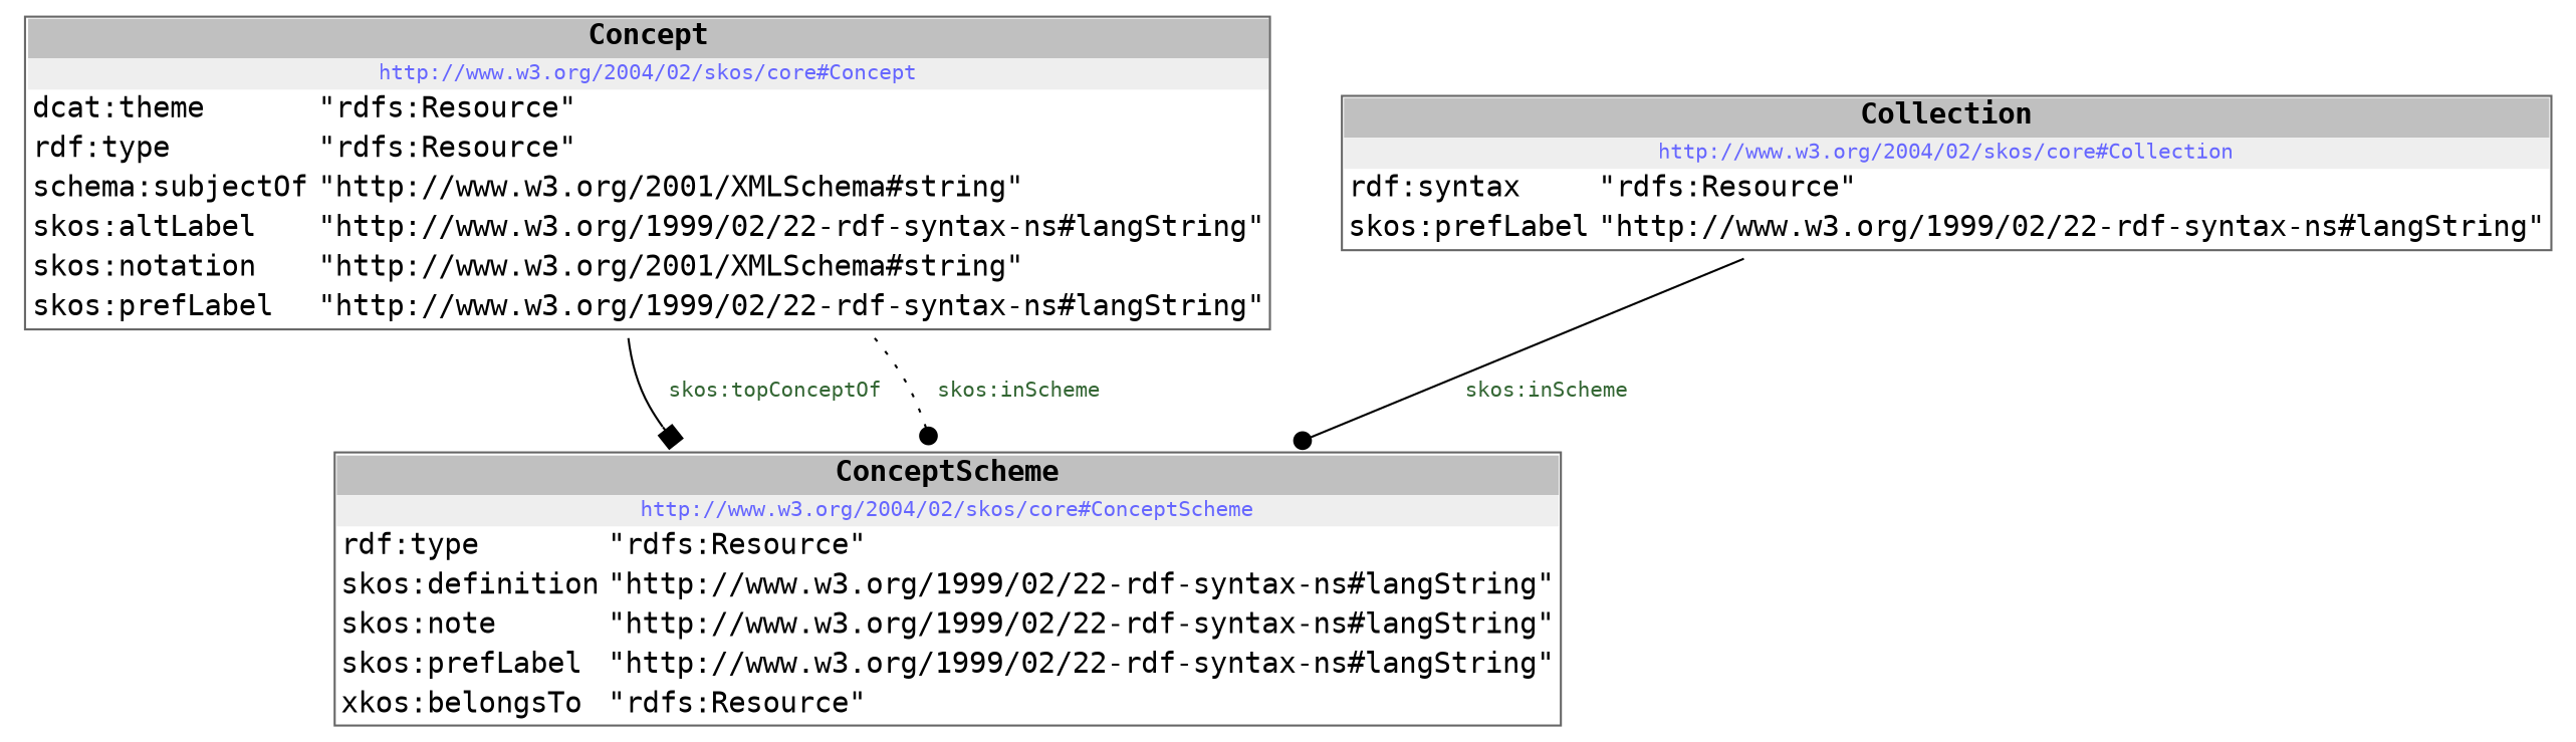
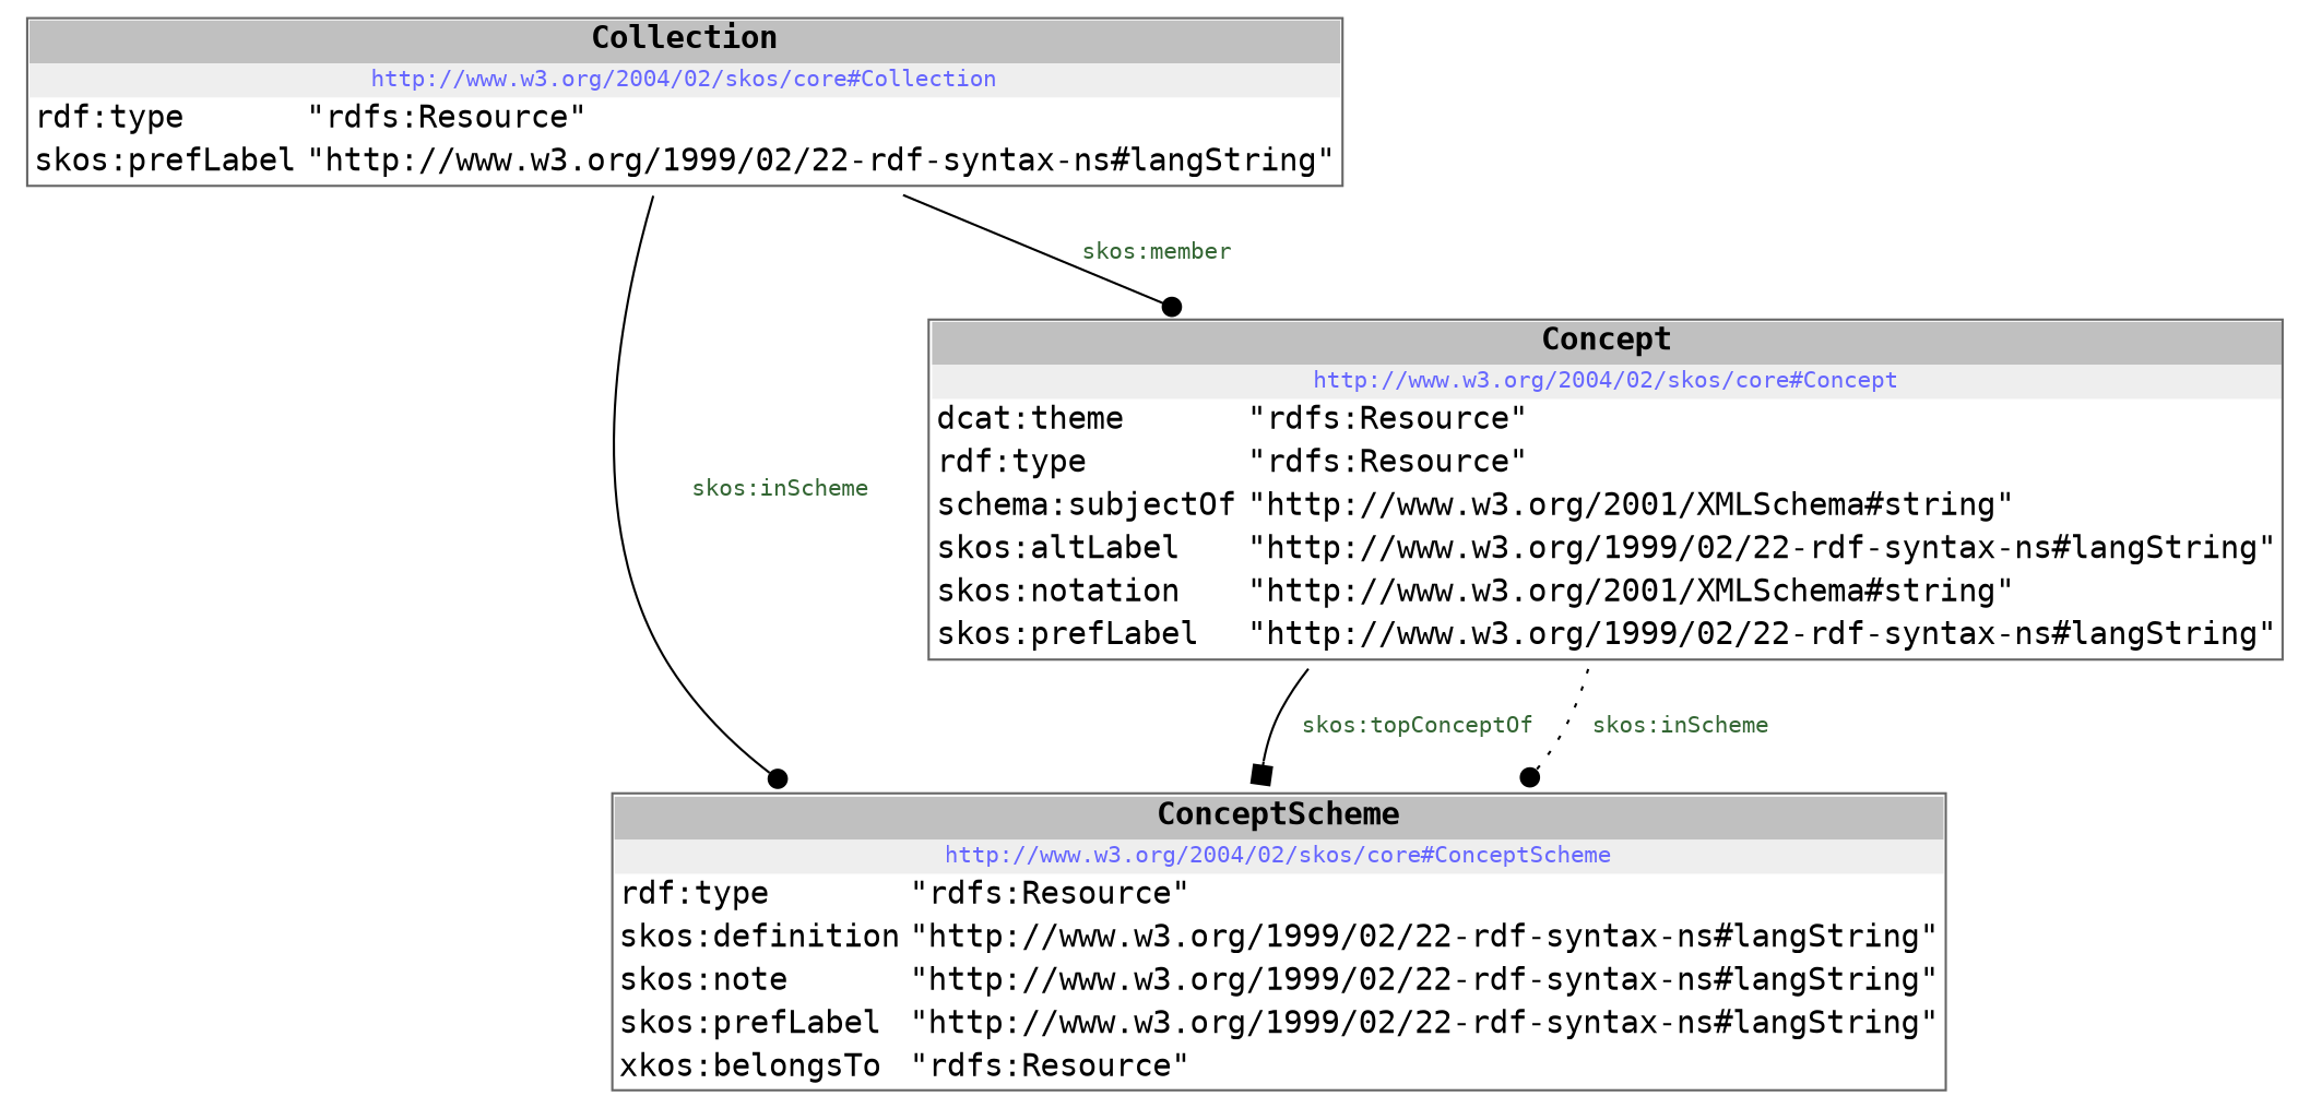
  digraph {
    fontname="DejaVu Sans Mono"
    node [color=black fontname="DejaVu Sans Mono" shape=none]
    edge [arrowhead=dot color=BLACK fontname="DejaVu Sans Mono" style=solid]
    n1 [label=< <table color='#666666' cellborder='0' cellspacing='0' border='1'><tr><td colspan='2' bgcolor='grey'><B>ConceptScheme</B></td></tr><tr><td href='http://www.w3.org/2004/02/skos/core#ConceptScheme' bgcolor='#eeeeee' colspan='2'><font point-size='10' color='#6666ff'>http://www.w3.org/2004/02/skos/core#ConceptScheme</font></td></tr><tr><td align='left'>rdf:type</td><td align='left'>&quot;rdfs:Resource&quot;</td></tr><tr><td align='left'>skos:definition</td><td align='left'>&quot;http://www.w3.org/1999/02/22-rdf-syntax-ns#langString&quot;</td></tr><tr><td align='left'>skos:note</td><td align='left'>&quot;http://www.w3.org/1999/02/22-rdf-syntax-ns#langString&quot;</td></tr><tr><td align='left'>skos:prefLabel</td><td align='left'>&quot;http://www.w3.org/1999/02/22-rdf-syntax-ns#langString&quot;</td></tr><tr><td align='left'>xkos:belongsTo</td><td align='left'>&quot;rdfs:Resource&quot;</td></tr></table> >]
    n2 [label=< <table color='#666666' cellborder='0' cellspacing='0' border='1'><tr><td colspan='2' bgcolor='grey'><B>Concept</B></td></tr><tr><td href='http://www.w3.org/2004/02/skos/core#Concept' bgcolor='#eeeeee' colspan='2'><font point-size='10' color='#6666ff'>http://www.w3.org/2004/02/skos/core#Concept</font></td></tr><tr><td align='left'>dcat:theme</td><td align='left'>&quot;rdfs:Resource&quot;</td></tr><tr><td align='left'>rdf:type</td><td align='left'>&quot;rdfs:Resource&quot;</td></tr><tr><td align='left'>schema:subjectOf</td><td align='left'>&quot;http://www.w3.org/2001/XMLSchema#string&quot;</td></tr><tr><td align='left'>skos:altLabel</td><td align='left'>&quot;http://www.w3.org/1999/02/22-rdf-syntax-ns#langString&quot;</td></tr><tr><td align='left'>skos:notation</td><td align='left'>&quot;http://www.w3.org/2001/XMLSchema#string&quot;</td></tr><tr><td align='left'>skos:prefLabel</td><td align='left'>&quot;http://www.w3.org/1999/02/22-rdf-syntax-ns#langString&quot;</td></tr></table> >]
-   n3 [label=< <table color='#666666' cellborder='0' cellspacing='0' border='1'><tr><td colspan='2' bgcolor='grey'><B>Collection</B></td></tr><tr><td href='http://www.w3.org/2004/02/skos/core#Collection' bgcolor='#eeeeee' colspan='2'><font point-size='10' color='#6666ff'>http://www.w3.org/2004/02/skos/core#Collection</font></td></tr><tr><td align='left'>rdf:syntax</td><td align='left'>&quot;rdfs:Resource&quot;</td></tr><tr><td align='left'>skos:prefLabel</td><td align='left'>&quot;http://www.w3.org/1999/02/22-rdf-syntax-ns#langString&quot;</td></tr></table> >]
+   n3 [label=< <table color='#666666' cellborder='0' cellspacing='0' border='1'><tr><td colspan='2' bgcolor='grey'><B>Collection</B></td></tr><tr><td href='http://www.w3.org/2004/02/skos/core#Collection' bgcolor='#eeeeee' colspan='2'><font point-size='10' color='#6666ff'>http://www.w3.org/2004/02/skos/core#Collection</font></td></tr><tr><td align='left'>rdf:type</td><td align='left'>&quot;rdfs:Resource&quot;</td></tr><tr><td align='left'>skos:prefLabel</td><td align='left'>&quot;http://www.w3.org/1999/02/22-rdf-syntax-ns#langString&quot;</td></tr></table> >]
    n2 -> n1 [arrowhead=box label=< <font point-size='10' color='#336633'>skos:topConceptOf</font> >]
    n2 -> n1 [label=< <font point-size='10' color='#336633'>skos:inScheme</font> > style=dotted]
    n3 -> n1 [label=< <font point-size='10' color='#336633'>skos:inScheme</font> >]
+   n3 -> n2 [label=< <font point-size='10' color='#336633'>skos:member</font> >]
  }
